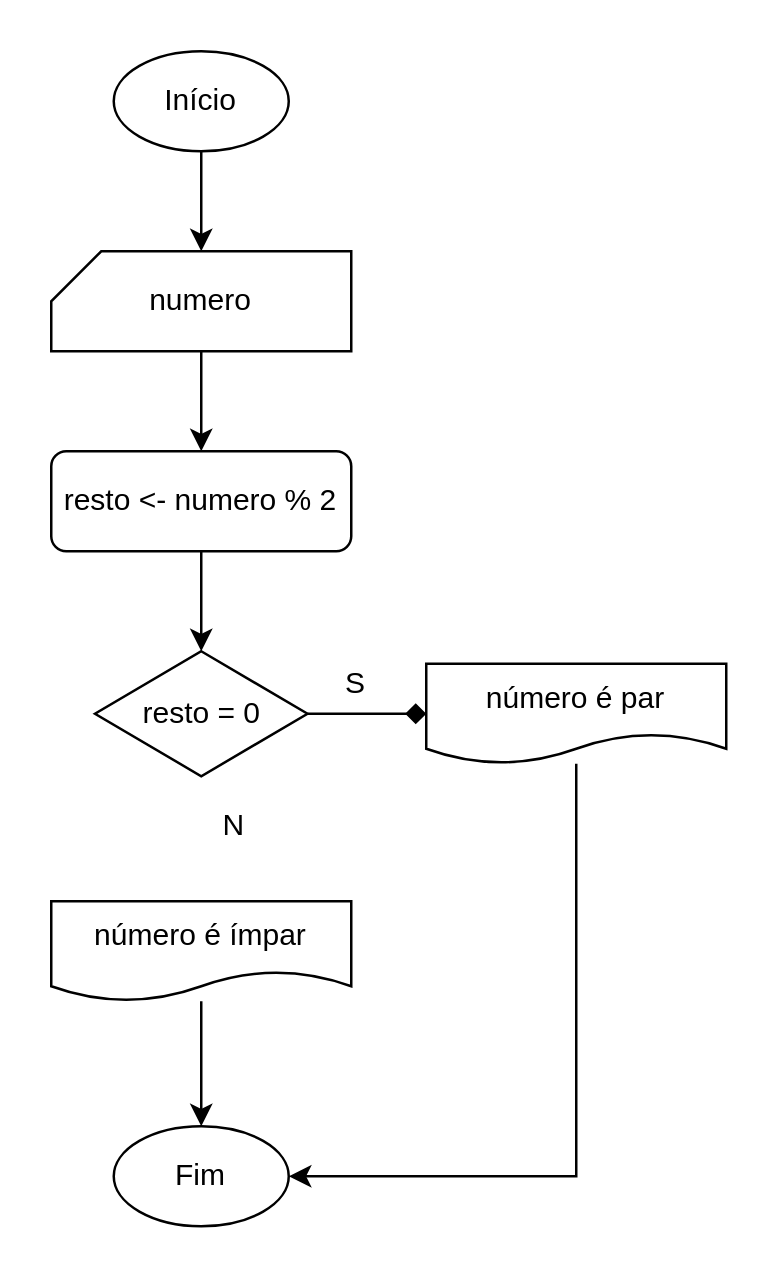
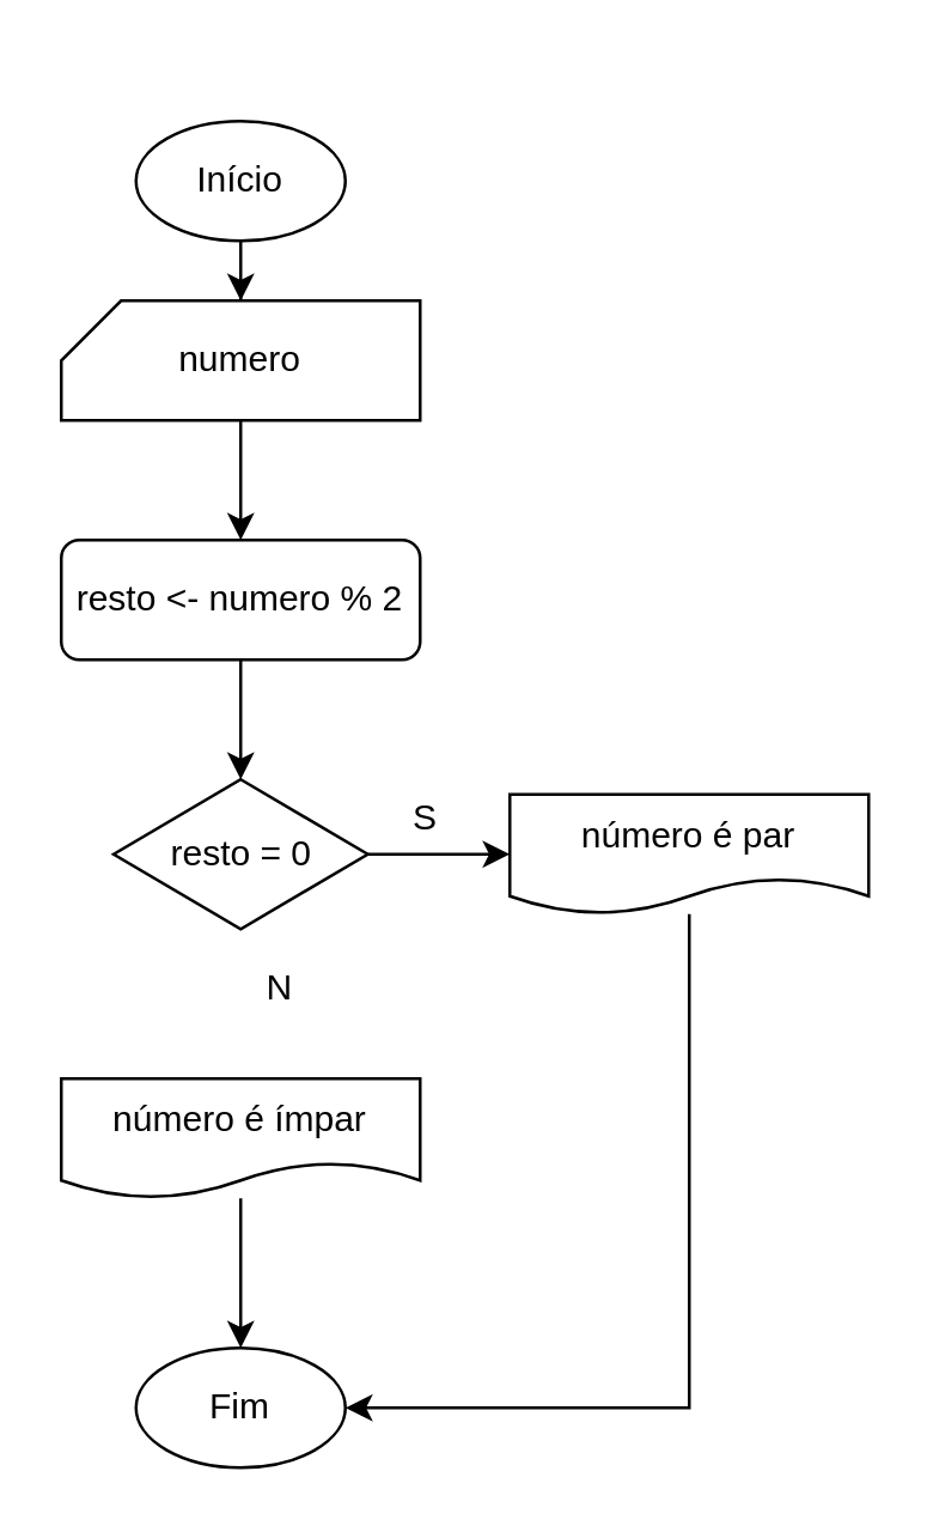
  <mxCell id="0" />
  <mxCell id="1" parent="0" />
  <mxCell id="2" value="" style="group" vertex="1" connectable="0" parent="1"><mxGeometry x="20" y="100" width="120" height="40" as="geometry" /></mxCell>
  <mxCell id="3" value="" style="verticalLabelPosition=bottom;verticalAlign=top;html=1;shape=card;whiteSpace=wrap;size=20;arcSize=12;" vertex="1" parent="2"><mxGeometry width="120" height="40" as="geometry" /></mxCell>
  <mxCell id="4" value="numero" style="text;html=1;strokeColor=none;fillColor=none;align=center;verticalAlign=middle;whiteSpace=wrap;rounded=0;" vertex="1" parent="2"><mxGeometry x="42" y="12" width="36" height="16" as="geometry" /></mxCell>
  <mxCell id="5" style="edgeStyle=orthogonalEdgeStyle;rounded=0;orthogonalLoop=1;jettySize=auto;html=1;entryX=0.5;entryY=0;entryDx=0;entryDy=0;" edge="1" parent="1" source="6" target="10"><mxGeometry relative="1" as="geometry" /></mxCell>
  <mxCell id="6" value="resto &amp;lt;- numero % 2" style="rounded=1;whiteSpace=wrap;html=1;" vertex="1" parent="1"><mxGeometry x="20" y="180" width="120" height="40" as="geometry" /></mxCell>
  <mxCell id="7" style="edgeStyle=orthogonalEdgeStyle;rounded=0;orthogonalLoop=1;jettySize=auto;html=1;entryX=0.5;entryY=0;entryDx=0;entryDy=0;entryPerimeter=0;" edge="1" parent="1" source="8" target="3"><mxGeometry relative="1" as="geometry" /></mxCell>
- <mxCell id="8" value="Início" style="ellipse;whiteSpace=wrap;html=1;" vertex="1" parent="1"><mxGeometry x="45" y="20" width="70" height="40" as="geometry" /></mxCell>
- <mxCell id="9" style="edgeStyle=orthogonalEdgeStyle;rounded=0;orthogonalLoop=1;jettySize=auto;html=1;exitX=1;exitY=0.5;exitDx=0;exitDy=0;entryX=0;entryY=0.5;entryDx=0;entryDy=0;endArrow=diamond;" edge="1" parent="1" source="10" target="12"><mxGeometry relative="1" as="geometry" /></mxCell>
+ <mxCell id="8" value="Início" style="ellipse;whiteSpace=wrap;html=1;" vertex="1" parent="1"><mxGeometry x="45" y="40" width="70" height="40" as="geometry" /></mxCell>
+ <mxCell id="9" style="edgeStyle=orthogonalEdgeStyle;rounded=0;orthogonalLoop=1;jettySize=auto;html=1;exitX=1;exitY=0.5;exitDx=0;exitDy=0;entryX=0;entryY=0.5;entryDx=0;entryDy=0;" edge="1" parent="1" source="10" target="12"><mxGeometry relative="1" as="geometry" /></mxCell>
  <mxCell id="10" value="resto = 0" style="rhombus;whiteSpace=wrap;html=1;" vertex="1" parent="1"><mxGeometry x="37.5" y="260" width="85" height="50" as="geometry" /></mxCell>
  <mxCell id="11" style="edgeStyle=orthogonalEdgeStyle;rounded=0;orthogonalLoop=1;jettySize=auto;html=1;entryX=1;entryY=0.5;entryDx=0;entryDy=0;" edge="1" parent="1" source="12" target="15"><mxGeometry relative="1" as="geometry"><Array as="points"><mxPoint x="230" y="470" /></Array></mxGeometry></mxCell>
  <mxCell id="12" value="número é par" style="shape=document;whiteSpace=wrap;html=1;boundedLbl=1;" vertex="1" parent="1"><mxGeometry x="170" y="265" width="120" height="40" as="geometry" /></mxCell>
  <mxCell id="13" style="edgeStyle=orthogonalEdgeStyle;rounded=0;orthogonalLoop=1;jettySize=auto;html=1;entryX=0.5;entryY=0;entryDx=0;entryDy=0;" edge="1" parent="1" source="14" target="15"><mxGeometry relative="1" as="geometry" /></mxCell>
  <mxCell id="14" value="número é ímpar" style="shape=document;whiteSpace=wrap;html=1;boundedLbl=1;" vertex="1" parent="1"><mxGeometry x="20" y="360" width="120" height="40" as="geometry" /></mxCell>
  <mxCell id="15" value="Fim" style="ellipse;whiteSpace=wrap;html=1;" vertex="1" parent="1"><mxGeometry x="45" y="450" width="70" height="40" as="geometry" /></mxCell>
  <mxCell id="16" value="S" style="text;html=1;strokeColor=none;fillColor=none;align=center;verticalAlign=middle;whiteSpace=wrap;rounded=0;" vertex="1" parent="1"><mxGeometry x="122" y="263" width="40" height="20" as="geometry" /></mxCell>
  <mxCell id="17" value="N" style="text;html=1;strokeColor=none;fillColor=none;align=left;verticalAlign=middle;whiteSpace=wrap;rounded=0;" vertex="1" parent="1"><mxGeometry x="87" y="320" width="40" height="20" as="geometry" /></mxCell>
  <mxCell id="18" style="edgeStyle=orthogonalEdgeStyle;rounded=0;orthogonalLoop=1;jettySize=auto;html=1;entryX=0.5;entryY=0;entryDx=0;entryDy=0;" edge="1" parent="1" source="3" target="6"><mxGeometry relative="1" as="geometry" /></mxCell>
